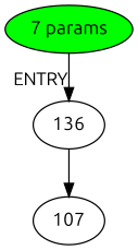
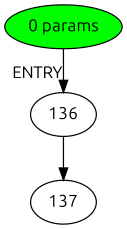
  digraph {
    fontname=Ubuntu
    node [fontname=Ubuntu]
    edge [fontname=Ubuntu]
    n1 [label=136]
-   n2 [label=107]
-   n3 [fillcolor=green label="7 params" style=filled]
+   n2 [label=137]
+   n3 [fillcolor=green label="0 params" style=filled]
    n1 -> n2
    n3 -> n1 [xlabel=ENTRY]
  }
